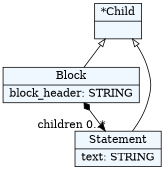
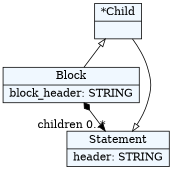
  digraph {
    fontname="Bitstream Vera Sans"
    fontsize=8
    nodesep=0.3
    node [fillcolor=aliceblue shape=record style=filled]
    edge [arrowtail=empty dir=back]
    n1 [label="{*Child|}"]
    n2 [label="{Block|block_header: STRING\l}"]
-   n3 [label="{Statement|text: STRING\l}"]
+   n3 [label="{Statement|header: STRING\l}"]
    n1 -> n2
-   n1 -> n3
+   n3 -> n1
    n2 -> n3 [arrowtail=diamond dir=both headlabel="children 0..*"]
  }
